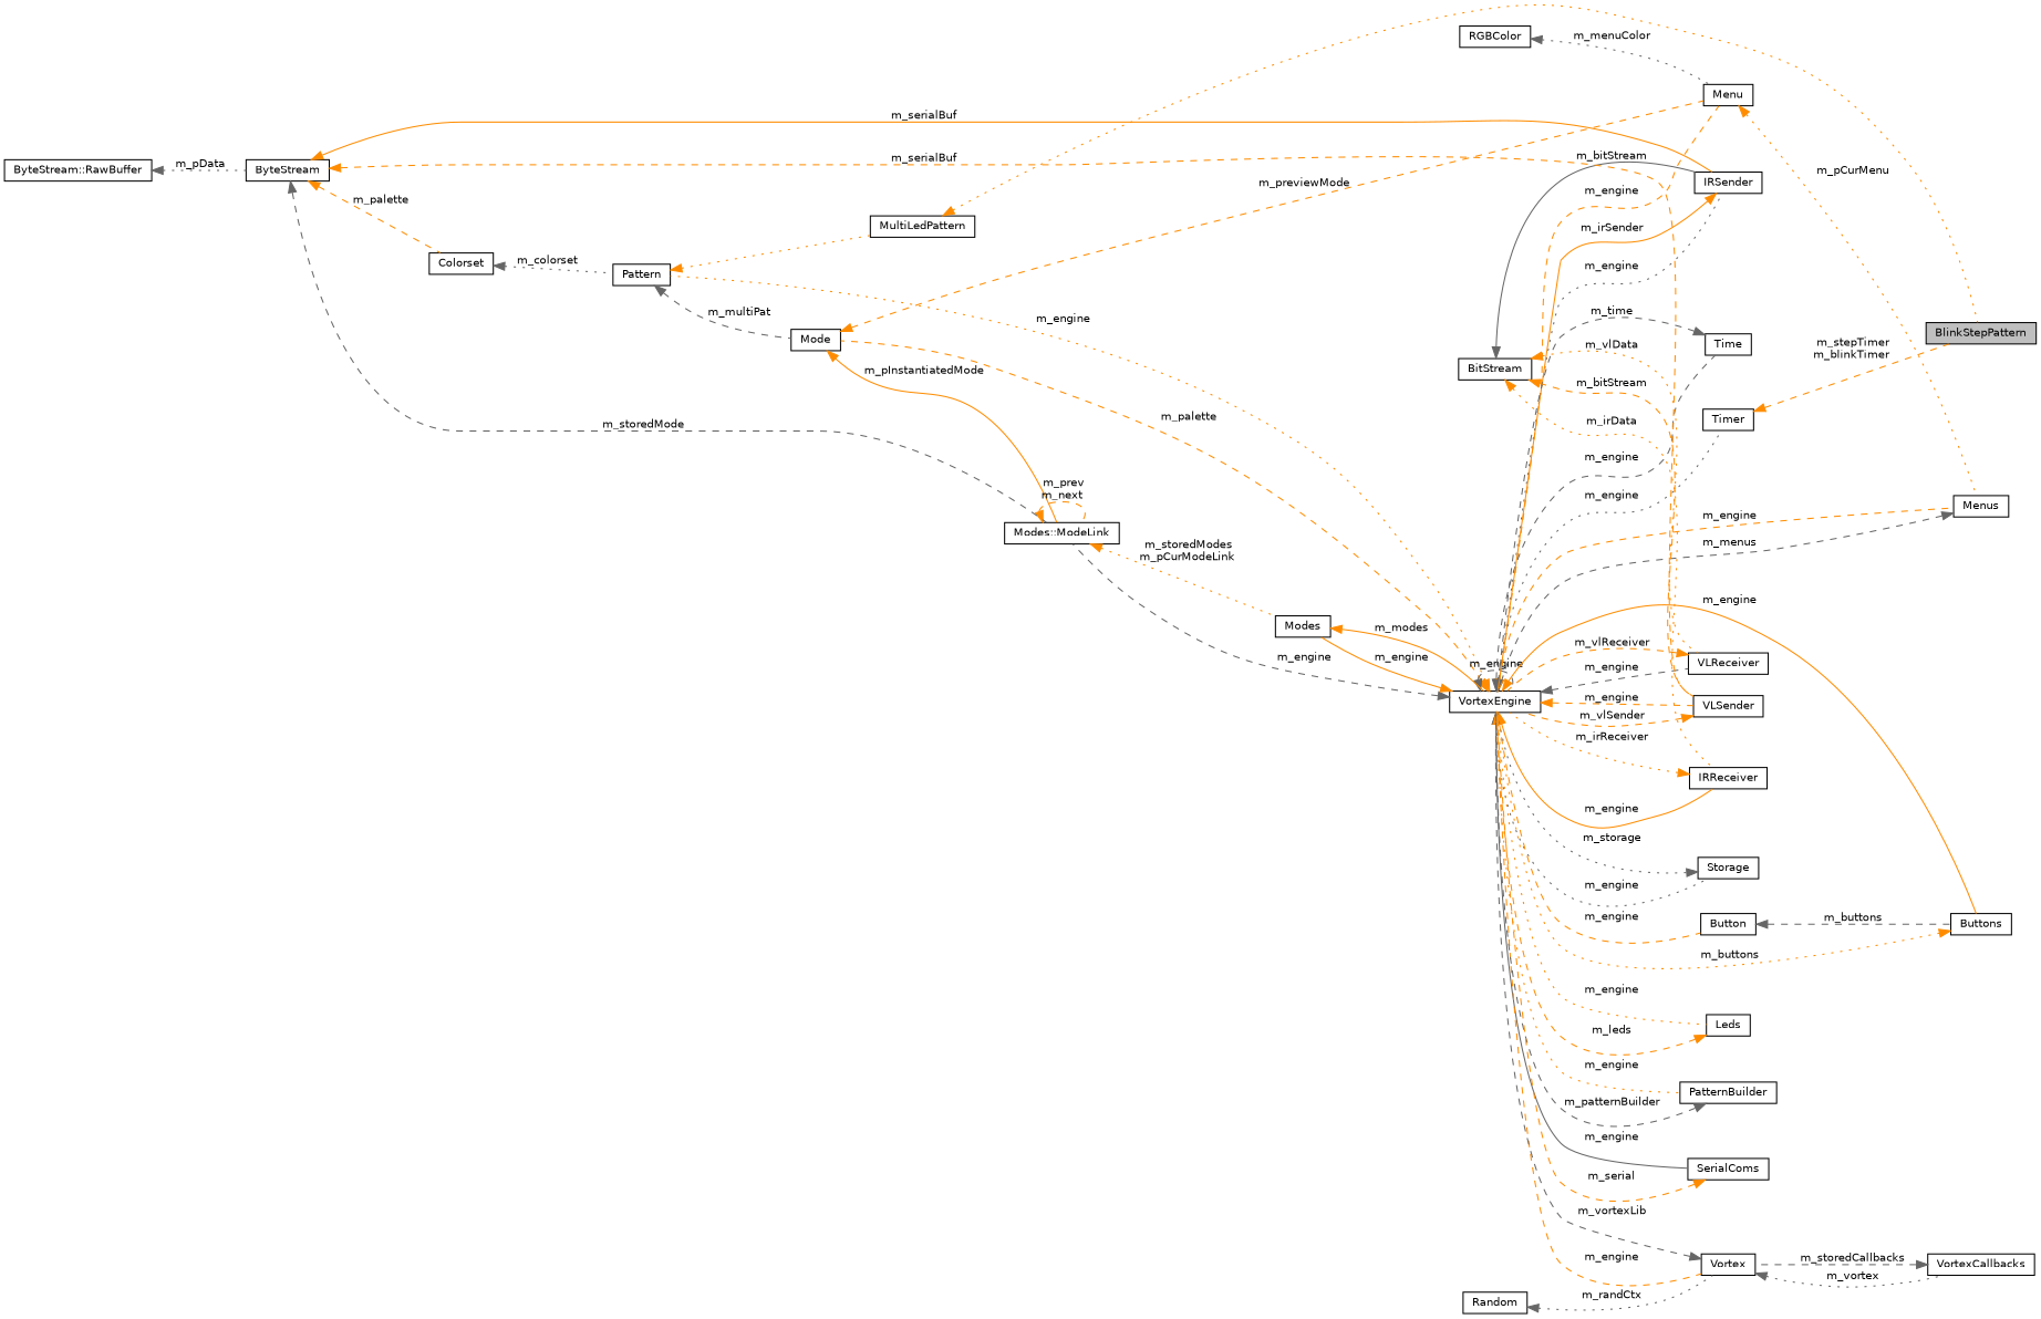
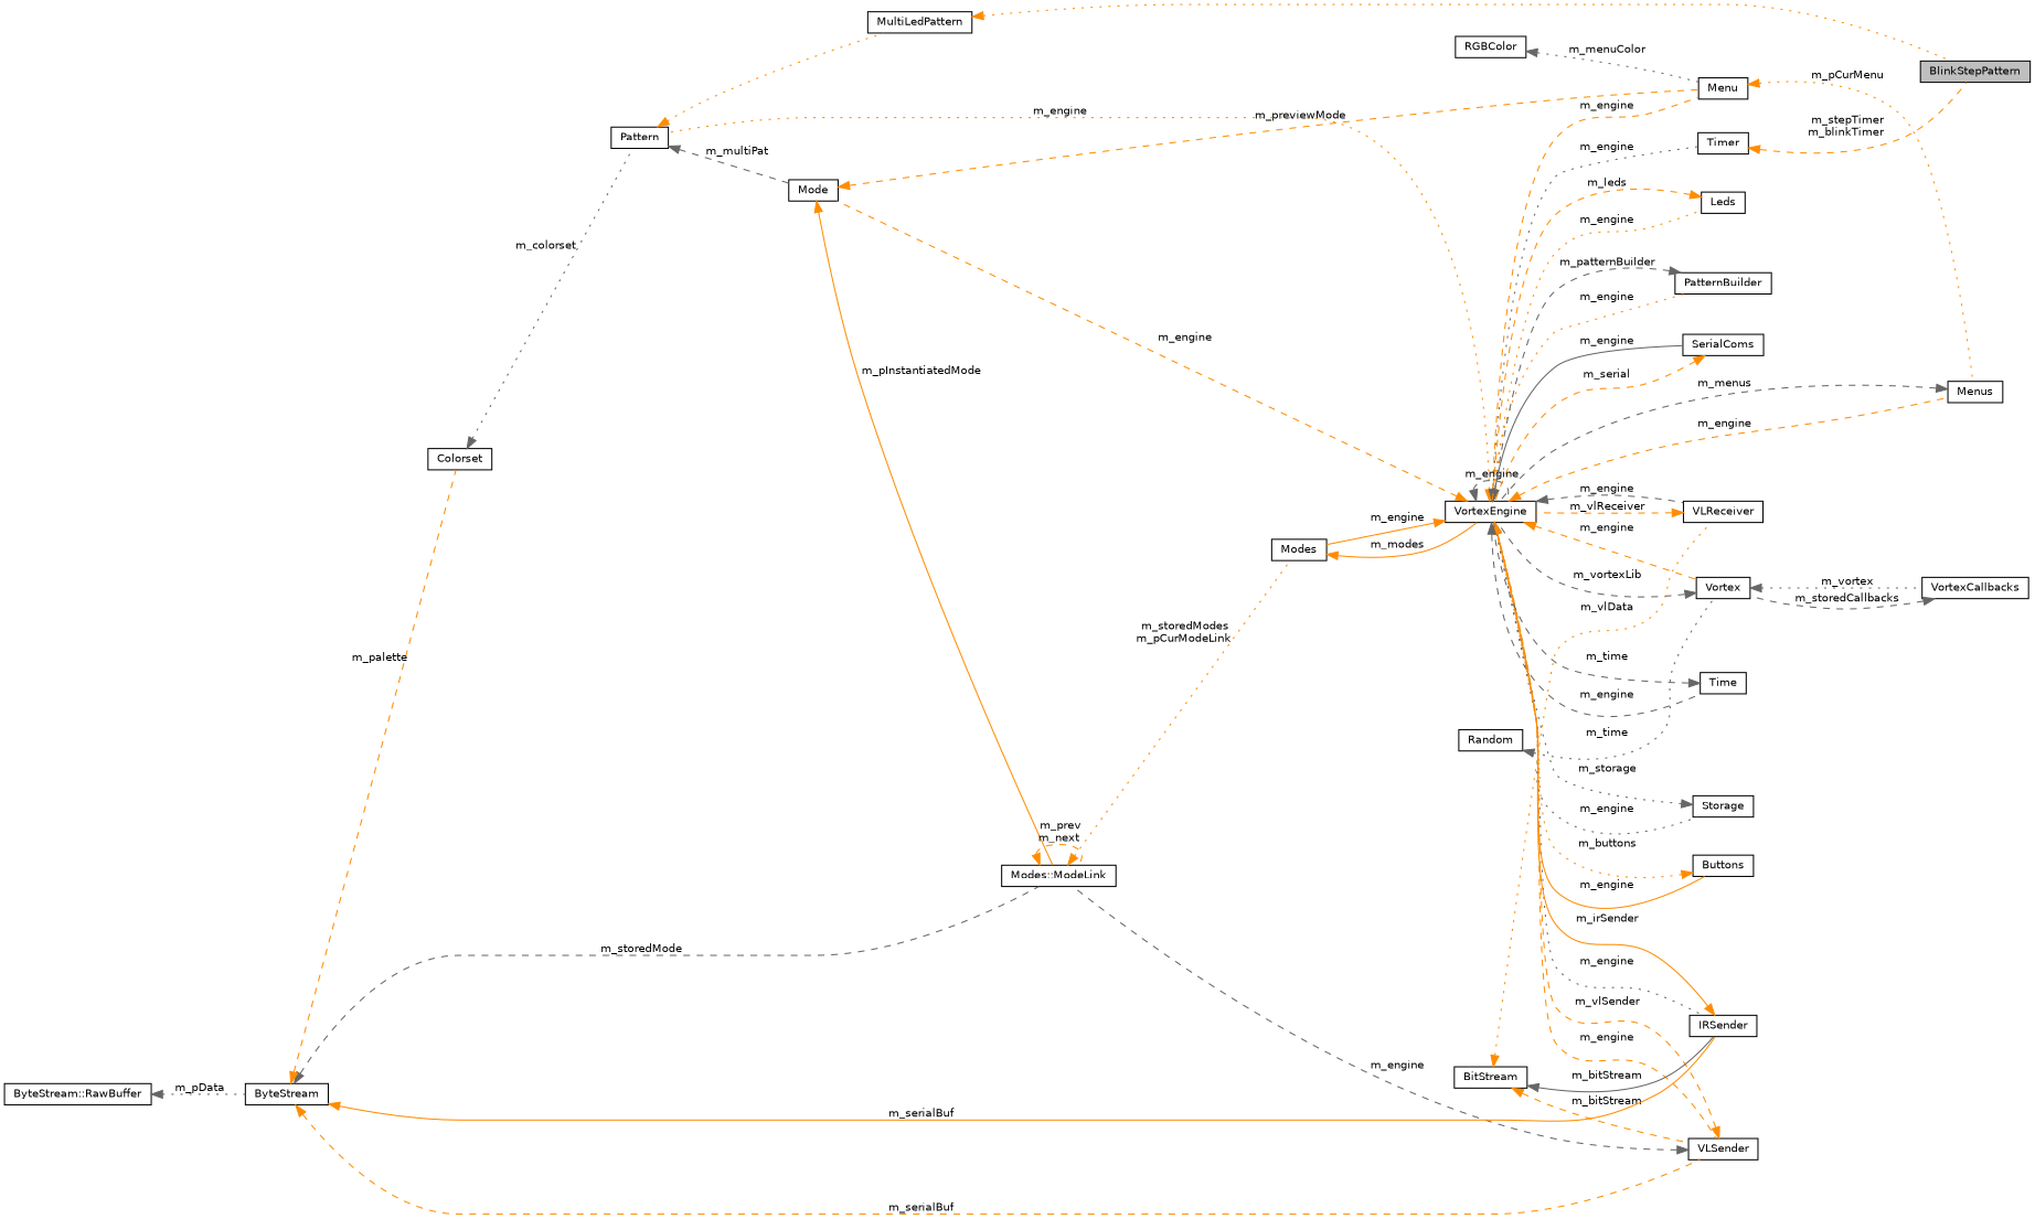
  digraph {
    rankdir=LR
    node [color=black fontname=Helvetica fontsize=10 shape=record]
    edge [color=darkorange dir=back fontname=Helvetica fontsize=10 labelfontname=Helvetica labelfontsize=10 style=dashed]
    n1 [fillcolor=grey75 fontcolor=black height=0.2 label=BlinkStepPattern style=filled width=0.4]
    n2 [height=0.2 label=MultiLedPattern width=0.4]
    n3 [height=0.2 label=Pattern width=0.4]
    n4 [height=0.2 label=Mode width=0.4]
    n5 [height=0.2 label="Modes::ModeLink" width=0.4]
    n6 [height=0.2 label=Menu width=0.4]
    n7 [height=0.2 label=VortexEngine width=0.4]
    n8 [height=0.2 label=VLReceiver width=0.4]
    n9 [height=0.2 label=Storage width=0.4]
    n10 [height=0.2 label=IRSender width=0.4]
    n11 [height=0.2 label=Buttons width=0.4]
-   n12 [height=0.2 label=Button width=0.4]
    n13 [height=0.2 label=Leds width=0.4]
    n14 [height=0.2 label=PatternBuilder width=0.4]
    n15 [height=0.2 label=VLSender width=0.4]
    n16 [height=0.2 label=Modes width=0.4]
    n17 [height=0.2 label=SerialComs width=0.4]
    n18 [height=0.2 label=Vortex width=0.4]
-   n19 [height=0.2 label=IRReceiver width=0.4]
    n20 [height=0.2 label=Time width=0.4]
    n21 [height=0.2 label=Menus width=0.4]
    n22 [height=0.2 label=Timer width=0.4]
    n23 [height=0.2 label=VortexCallbacks width=0.4]
    n24 [height=0.2 label=BitStream width=0.4]
    n25 [height=0.2 label=ByteStream width=0.4]
    n26 [height=0.2 label=Colorset width=0.4]
    n27 [height=0.2 label="ByteStream::RawBuffer" width=0.4]
    n28 [height=0.2 label=Random width=0.4]
    n29 [height=0.2 label=RGBColor width=0.4]
    n2 -> n1 [style=dotted]
    n3 -> n2 [style=dotted]
    n3 -> n4 [color=gray40 label=" m_multiPat"]
    n4 -> n5 [label=" m_pInstantiatedMode" style=solid]
    n4 -> n6 [label=" m_previewMode"]
    n5 -> n5 [label=" m_prev\nm_next"]
    n5 -> n16 [label=" m_storedModes\nm_pCurModeLink" style=dotted]
    n6 -> n21 [label=" m_pCurMenu" style=dotted]
    n7 -> n3 [label=" m_engine" style=dotted]
-   n7 -> n4 [label=" m_palette"]
-   n7 -> n5 [color=gray40 label=" m_engine"]
+   n7 -> n4 [label=" m_engine"]
+   n15 -> n5 [color=gray40 label=" m_engine"]
    n7 -> n6 [label=" m_engine"]
    n7 -> n7 [color=gray40 label=" m_engine"]
    n7 -> n8 [color=gray40 label=" m_engine"]
    n7 -> n9 [color=gray40 label=" m_engine" style=dotted]
    n7 -> n10 [color=gray40 label=" m_engine" style=dotted]
    n7 -> n11 [label=" m_engine" style=solid]
-   n7 -> n12 [label=" m_engine"]
    n7 -> n13 [label=" m_engine" style=dotted]
    n7 -> n14 [label=" m_engine" style=dotted]
    n7 -> n15 [label=" m_engine"]
    n7 -> n16 [label=" m_engine" style=solid]
    n7 -> n17 [color=gray40 label=" m_engine" style=solid]
    n7 -> n18 [label=" m_engine"]
-   n7 -> n19 [label=" m_engine" style=solid]
    n7 -> n20 [color=gray40 label=" m_engine"]
    n7 -> n21 [label=" m_engine"]
    n7 -> n22 [color=gray40 label=" m_engine" style=dotted]
    n8 -> n7 [label=" m_vlReceiver"]
    n9 -> n7 [color=gray40 label=" m_storage" style=dotted]
    n10 -> n7 [label=" m_irSender" style=solid]
    n11 -> n7 [label=" m_buttons" style=dotted]
-   n12 -> n11 [color=gray40 label=" m_buttons"]
    n13 -> n7 [label=" m_leds"]
    n14 -> n7 [color=gray40 label=" m_patternBuilder"]
    n15 -> n7 [label=" m_vlSender"]
    n16 -> n7 [label=" m_modes" style=solid]
    n17 -> n7 [label=" m_serial"]
    n18 -> n7 [color=gray40 label=" m_vortexLib"]
    n18 -> n23 [color=gray40 label=" m_vortex" style=dotted]
-   n19 -> n7 [label=" m_irReceiver" style=dotted]
    n20 -> n7 [color=gray40 label=" m_time"]
    n21 -> n7 [color=gray40 label=" m_menus"]
    n22 -> n1 [label=" m_stepTimer\nm_blinkTimer"]
    n23 -> n18 [color=gray40 label=" m_storedCallbacks"]
    n24 -> n8 [label=" m_vlData" style=dotted]
    n24 -> n10 [color=gray40 label=" m_bitStream" style=solid]
    n24 -> n15 [label=" m_bitStream"]
-   n24 -> n19 [label=" m_irData" style=dotted]
    n25 -> n5 [color=gray40 label=" m_storedMode"]
    n25 -> n10 [label=" m_serialBuf" style=solid]
    n25 -> n15 [label=" m_serialBuf"]
    n25 -> n26 [label=" m_palette"]
    n26 -> n3 [color=gray40 label=" m_colorset" style=dotted]
    n27 -> n25 [color=gray40 label=" m_pData" style=dotted]
-   n28 -> n18 [color=gray40 label=" m_randCtx" style=dotted]
+   n28 -> n18 [color=gray40 label=" m_time" style=dotted]
    n29 -> n6 [color=gray40 label=" m_menuColor" style=dotted]
  }
